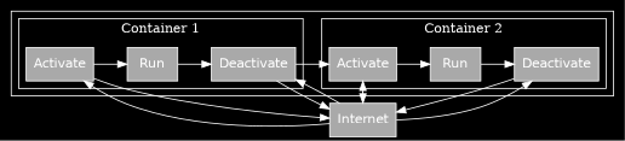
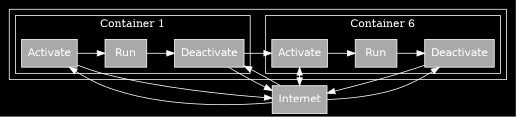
  digraph {
    bgcolor=black
    color=white
    fontcolor=white
    rankdir=LR
    node [color=white fillcolor=darkgray fontcolor=white fontname=Helvetica shape=box style=filled]
    edge [color=white fontname=Helvetica fontsize=10]
    n1 [label=Activate]
    n2 [label=Run]
    n3 [label=Deactivate]
    n4 [label=Activate]
    n5 [label=Run]
    n6 [label=Deactivate]
    n7 [label=Internet]
    subgraph cluster_1 {
      subgraph cluster_2 {
        label="Container 1"
        rankdir=BT
        n1
        n2
        n3
      }
      subgraph cluster_3 {
-       label="Container 2"
+       label="Container 6"
        rankdir=BT
        n4
        n5
        n6
      }
    }
    n1 -> n2
    n1 -> n7
    n2 -> n3
    n3 -> n4
    n3 -> n7
    n4 -> n5
    n4 -> n7
    n5 -> n6
    n6 -> n7
    n7 -> n1
    n7 -> n3
    n7 -> n4
    n7 -> n6
  }
